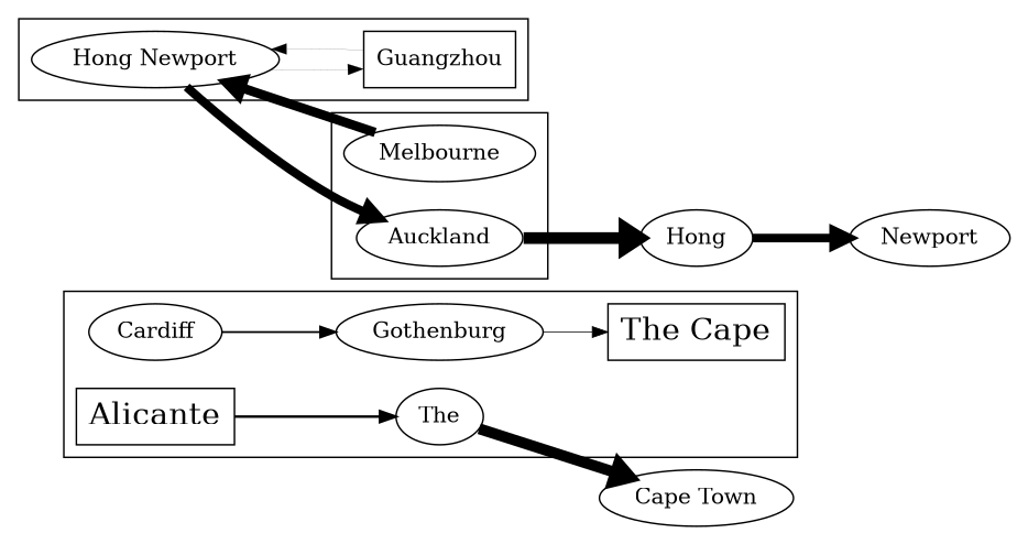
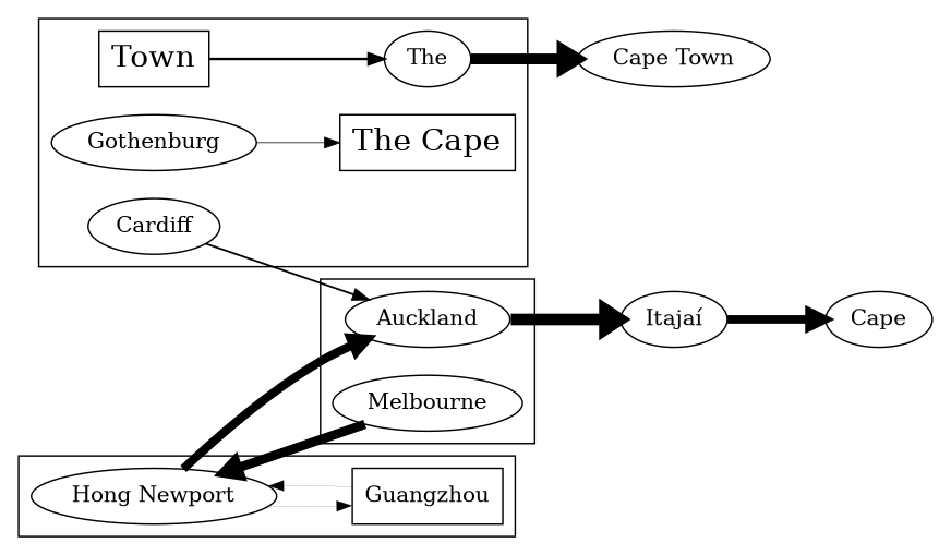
  digraph {
    compound=true
    rankdir=LR
    edge [penwidth=0.1]
-   Alicante [fontsize=20 shape=box]
+   Alicante [fontsize=20 shape=box label=Town]
    n2 [label=The]
    n3 [fontsize=20 label="The Cape" shape=box]
    Cardiff
    Gothenburg
    n6 [label="Hong Newport"]
    Guangzhou [shape=box]
    Melbourne
    Auckland
    "Cape Town"
-   "Itajaí" [label=Hong]
-   Newport
+   "Itajaí"
+   Newport [label=Cape]
    subgraph cluster_1 {
      Alicante
      n2
      n3
      Cardiff
      Gothenburg
    }
    subgraph cluster_2 {
      n6
      Guangzhou
    }
    subgraph cluster_3 {
      Melbourne
      Auckland
    }
    Alicante -> n2 [penwidth=1.65 weight=6]
    n2 -> "Cape Town" [penwidth=7]
-   Cardiff -> Gothenburg [penwidth=1.23 weight=7]
+   Cardiff -> Auckland [penwidth=1.23 weight=7]
    Gothenburg -> n3 [penwidth=0.52 weight=9]
    n6 -> Guangzhou [weight=10]
    n6 -> Auckland [penwidth=5.6]
    Guangzhou -> n6 [weight=10]
    Melbourne -> n6 [penwidth=6]
    Auckland -> "Itajaí" [penwidth=7.5]
    "Itajaí" -> Newport [penwidth=5.5]
  }
